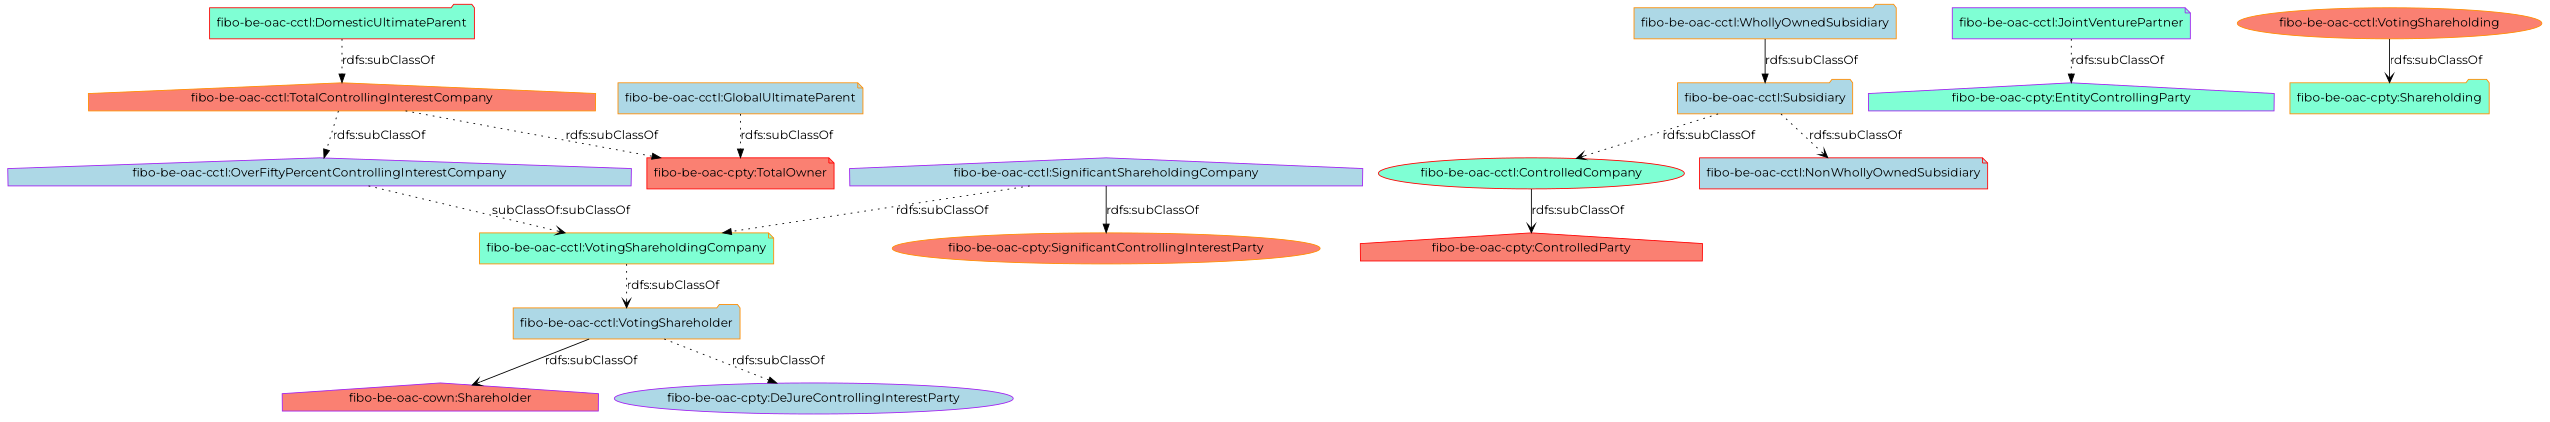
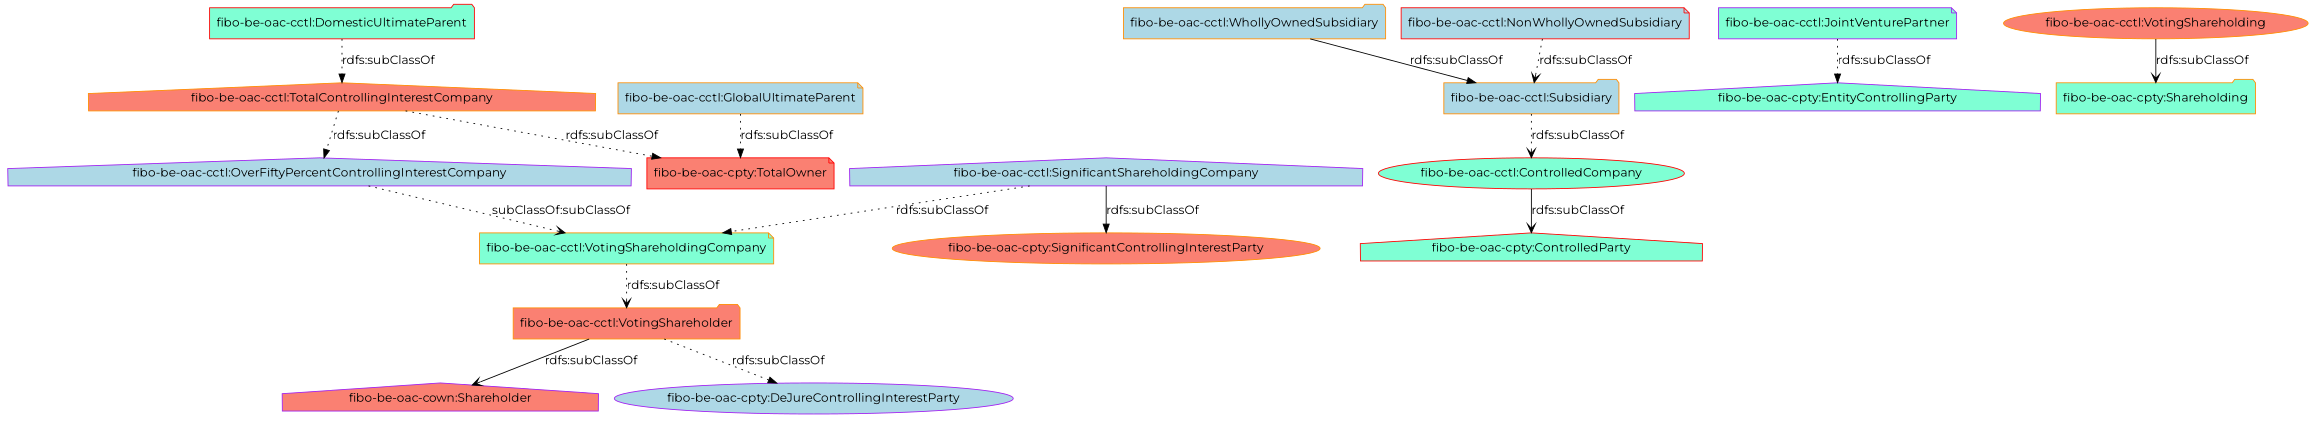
  digraph {
    fontname=Montserrat
    rankdir=TB
    node [color=darkorange fillcolor=lightblue fontname=Montserrat shape=house style=filled]
    edge [arrowhead=normal fontname=Montserrat style=dotted]
    "fibo-be-oac-cctl:DomesticUltimateParent" [color=red fillcolor=aquamarine shape=folder]
    "fibo-be-oac-cctl:TotalControllingInterestCompany" [fillcolor=salmon]
    "fibo-be-oac-cctl:OverFiftyPercentControllingInterestCompany" [color=purple]
    "fibo-be-oac-cpty:TotalOwner" [color=red fillcolor=salmon shape=note]
    "fibo-be-oac-cctl:Subsidiary" [shape=folder]
    "fibo-be-oac-cctl:ControlledCompany" [color=red fillcolor=aquamarine shape=ellipse]
-   "fibo-be-oac-cpty:ControlledParty" [color=red fillcolor=salmon]
+   "fibo-be-oac-cpty:ControlledParty" [color=red fillcolor=aquamarine]
    "fibo-be-oac-cctl:VotingShareholdingCompany" [fillcolor=aquamarine shape=note]
    "fibo-be-oac-cctl:GlobalUltimateParent" [shape=note]
    "fibo-be-oac-cctl:SignificantShareholdingCompany" [color=purple]
    "fibo-be-oac-cpty:SignificantControllingInterestParty" [fillcolor=salmon shape=ellipse]
-   "fibo-be-oac-cctl:VotingShareholder" [shape=folder]
+   "fibo-be-oac-cctl:VotingShareholder" [fillcolor=salmon shape=folder]
    "fibo-be-oac-cctl:JointVenturePartner" [color=purple fillcolor=aquamarine shape=note]
    "fibo-be-oac-cpty:EntityControllingParty" [color=purple fillcolor=aquamarine]
    "fibo-be-oac-cctl:VotingShareholding" [fillcolor=salmon shape=ellipse]
    n16 [fillcolor=aquamarine label="fibo-be-oac-cpty:Shareholding" shape=folder]
    "fibo-be-oac-cown:Shareholder" [color=purple fillcolor=salmon]
    "fibo-be-oac-cpty:DeJureControllingInterestParty" [color=purple shape=ellipse]
    "fibo-be-oac-cctl:WhollyOwnedSubsidiary" [shape=folder]
    "fibo-be-oac-cctl:NonWhollyOwnedSubsidiary" [color=red shape=note]
    "fibo-be-oac-cctl:DomesticUltimateParent" -> "fibo-be-oac-cctl:TotalControllingInterestCompany" [label="rdfs:subClassOf"]
    "fibo-be-oac-cctl:TotalControllingInterestCompany" -> "fibo-be-oac-cctl:OverFiftyPercentControllingInterestCompany" [label="rdfs:subClassOf"]
    "fibo-be-oac-cctl:TotalControllingInterestCompany" -> "fibo-be-oac-cpty:TotalOwner" [label="rdfs:subClassOf"]
    "fibo-be-oac-cctl:OverFiftyPercentControllingInterestCompany" -> "fibo-be-oac-cctl:VotingShareholdingCompany" [arrowhead=vee label="subClassOf:subClassOf"]
    "fibo-be-oac-cctl:Subsidiary" -> "fibo-be-oac-cctl:ControlledCompany" [arrowhead=vee label="rdfs:subClassOf"]
    "fibo-be-oac-cctl:ControlledCompany" -> "fibo-be-oac-cpty:ControlledParty" [arrowhead=vee label="rdfs:subClassOf" style=solid]
    "fibo-be-oac-cctl:VotingShareholdingCompany" -> "fibo-be-oac-cctl:VotingShareholder" [arrowhead=vee label="rdfs:subClassOf"]
    "fibo-be-oac-cctl:GlobalUltimateParent" -> "fibo-be-oac-cpty:TotalOwner" [label="rdfs:subClassOf"]
    "fibo-be-oac-cctl:SignificantShareholdingCompany" -> "fibo-be-oac-cctl:VotingShareholdingCompany" [label="rdfs:subClassOf"]
    "fibo-be-oac-cctl:SignificantShareholdingCompany" -> "fibo-be-oac-cpty:SignificantControllingInterestParty" [label="rdfs:subClassOf" style=solid]
    "fibo-be-oac-cctl:VotingShareholder" -> "fibo-be-oac-cown:Shareholder" [arrowhead=vee label="rdfs:subClassOf" style=solid]
    "fibo-be-oac-cctl:VotingShareholder" -> "fibo-be-oac-cpty:DeJureControllingInterestParty" [label="rdfs:subClassOf"]
    "fibo-be-oac-cctl:JointVenturePartner" -> "fibo-be-oac-cpty:EntityControllingParty" [label="rdfs:subClassOf"]
    "fibo-be-oac-cctl:VotingShareholding" -> n16 [arrowhead=vee label="rdfs:subClassOf" style=solid]
    "fibo-be-oac-cctl:WhollyOwnedSubsidiary" -> "fibo-be-oac-cctl:Subsidiary" [label="rdfs:subClassOf" style=solid]
-   "fibo-be-oac-cctl:Subsidiary" -> "fibo-be-oac-cctl:NonWhollyOwnedSubsidiary" [arrowhead=vee label="rdfs:subClassOf"]
+   "fibo-be-oac-cctl:NonWhollyOwnedSubsidiary" -> "fibo-be-oac-cctl:Subsidiary" [arrowhead=vee label="rdfs:subClassOf"]
  }
